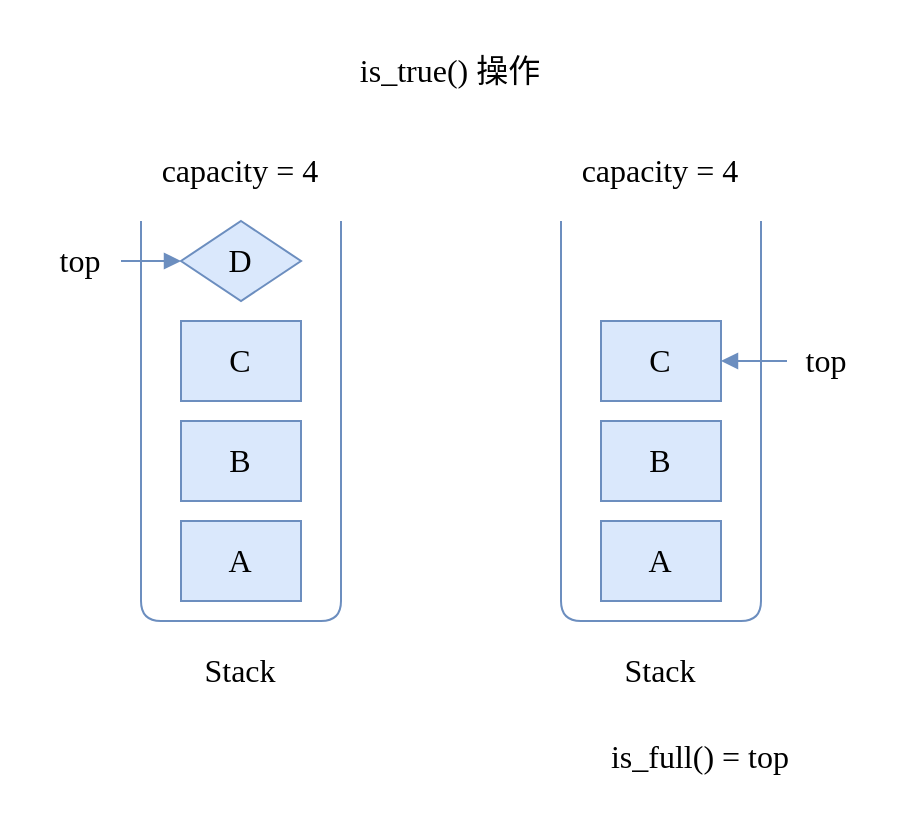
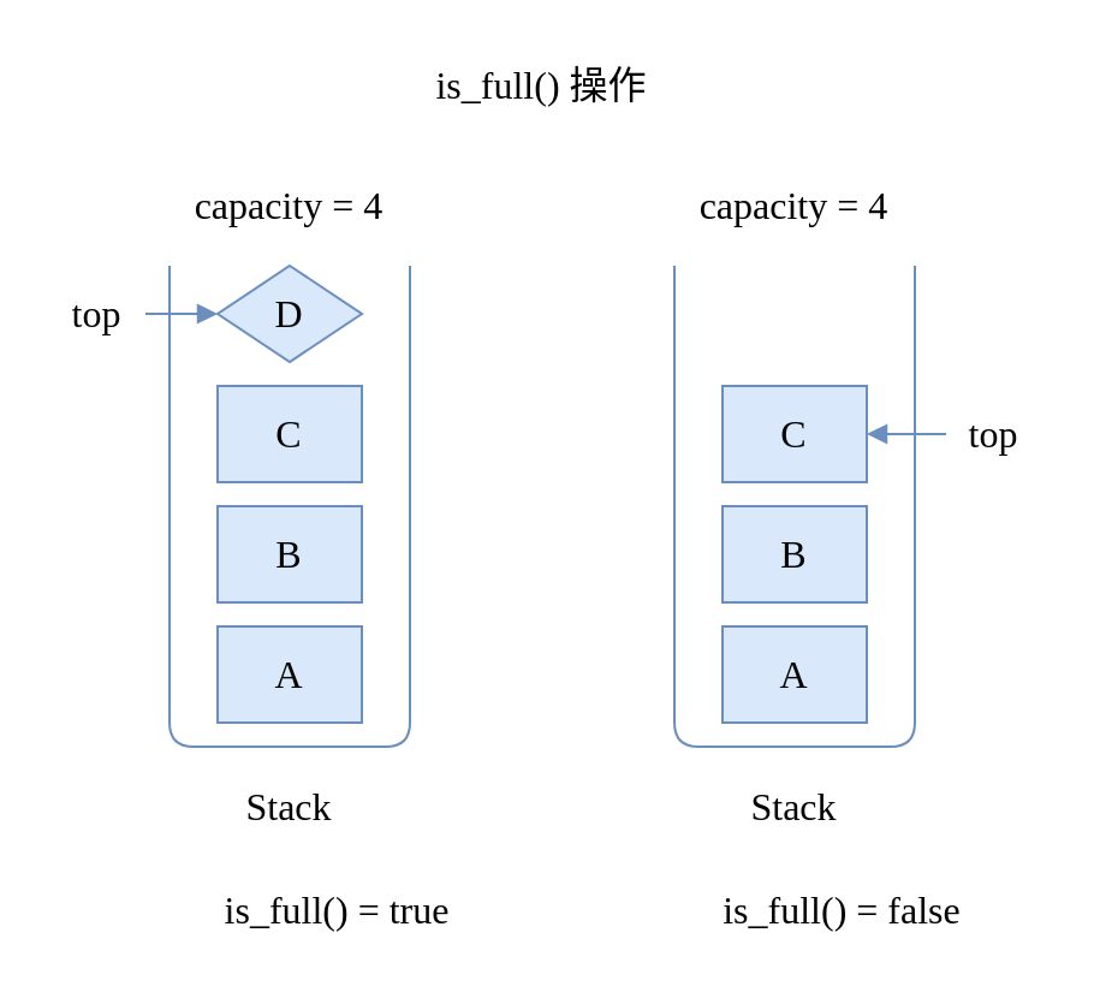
  <mxCell id="0" />
  <mxCell id="1" parent="0" />
  <mxCell id="2" value="A" style="rounded=0;whiteSpace=wrap;html=1;shadow=0;strokeColor=#6c8ebf;strokeWidth=1;fontFamily=Ubuntu;fontSize=16;fontStyle=0;fillColor=#dae8fc;" vertex="1" parent="1"><mxGeometry x="90" y="260" width="60" height="40" as="geometry" /></mxCell>
  <mxCell id="3" value="" style="endArrow=none;html=1;rounded=1;shadow=0;strokeColor=#6c8ebf;strokeWidth=1;fontFamily=Ubuntu;fontSize=14;fontStyle=0;fillColor=#dae8fc;" edge="1" parent="1"><mxGeometry width="50" height="50" relative="1" as="geometry"><mxPoint x="170" y="110" as="sourcePoint" /><mxPoint x="70" y="110" as="targetPoint" /><Array as="points"><mxPoint x="170" y="310" /><mxPoint x="70" y="310" /></Array></mxGeometry></mxCell>
  <mxCell id="4" value="B" style="rounded=0;whiteSpace=wrap;html=1;shadow=0;strokeColor=#6c8ebf;strokeWidth=1;fontFamily=Ubuntu;fontSize=16;fontStyle=0;fillColor=#dae8fc;" vertex="1" parent="1"><mxGeometry x="90" y="210" width="60" height="40" as="geometry" /></mxCell>
  <mxCell id="5" value="C" style="rounded=0;whiteSpace=wrap;html=1;shadow=0;strokeColor=#6c8ebf;strokeWidth=1;fontFamily=Ubuntu;fontSize=16;fontStyle=0;fillColor=#dae8fc;" vertex="1" parent="1"><mxGeometry x="90" y="160" width="60" height="40" as="geometry" /></mxCell>
  <mxCell id="6" style="edgeStyle=orthogonalEdgeStyle;rounded=1;orthogonalLoop=1;jettySize=auto;html=1;entryX=0;entryY=0.5;entryDx=0;entryDy=0;shadow=0;strokeColor=#6c8ebf;strokeWidth=1;fontFamily=Ubuntu;fontSize=14;fontStyle=0;endArrow=block;endFill=1;fillColor=#dae8fc;" edge="1" parent="1" source="7" target="10"><mxGeometry relative="1" as="geometry" /></mxCell>
  <mxCell id="7" value="top" style="text;html=1;align=center;verticalAlign=middle;whiteSpace=wrap;rounded=0;fontFamily=Ubuntu;fontSize=16;fontStyle=0;" vertex="1" parent="1"><mxGeometry x="20" y="115" width="40" height="30" as="geometry" /></mxCell>
  <mxCell id="8" value="Stack" style="text;html=1;align=center;verticalAlign=middle;whiteSpace=wrap;rounded=0;fontFamily=Ubuntu;fontSize=16;fontStyle=0;" vertex="1" parent="1"><mxGeometry x="90" y="320" width="60" height="30" as="geometry" /></mxCell>
- <mxCell id="9" value="is_true() 操作" style="text;html=1;align=center;verticalAlign=middle;whiteSpace=wrap;rounded=0;fontFamily=Ubuntu;fontSize=16;fontStyle=0;" vertex="1" parent="1"><mxGeometry x="155" y="20" width="140" height="30" as="geometry" /></mxCell>
+ <mxCell id="9" value="is_full() 操作" style="text;html=1;align=center;verticalAlign=middle;whiteSpace=wrap;rounded=0;fontFamily=Ubuntu;fontSize=16;fontStyle=0;" vertex="1" parent="1"><mxGeometry x="155" y="20" width="140" height="30" as="geometry" /></mxCell>
  <mxCell id="10" value="D" style="rhombus;whiteSpace=wrap;html=1;shadow=0;strokeColor=#6c8ebf;strokeWidth=1;fontFamily=Ubuntu;fontSize=16;fontStyle=0;fillColor=#dae8fc;" vertex="1" parent="1"><mxGeometry x="90" y="110" width="60" height="40" as="geometry" /></mxCell>
+ <mxCell id="11" value="is_full() = true" style="text;html=1;align=center;verticalAlign=middle;whiteSpace=wrap;rounded=0;fontFamily=Ubuntu;fontSize=16;fontStyle=0;" vertex="1" parent="1"><mxGeometry x="60" y="363" width="160" height="30" as="geometry" /></mxCell>
  <mxCell id="12" value="" style="endArrow=none;html=1;rounded=1;shadow=0;strokeColor=#6c8ebf;strokeWidth=1;fontFamily=Ubuntu;fontSize=14;fontStyle=0;fillColor=#dae8fc;" edge="1" parent="1"><mxGeometry width="50" height="50" relative="1" as="geometry"><mxPoint x="380" y="110" as="sourcePoint" /><mxPoint x="280" y="110" as="targetPoint" /><Array as="points"><mxPoint x="380" y="310" /><mxPoint x="280" y="310" /></Array></mxGeometry></mxCell>
  <mxCell id="13" style="edgeStyle=orthogonalEdgeStyle;rounded=1;orthogonalLoop=1;jettySize=auto;html=1;shadow=0;strokeColor=#6c8ebf;strokeWidth=1;fontFamily=Ubuntu;fontSize=14;fontStyle=0;endArrow=block;endFill=1;fillColor=#dae8fc;" edge="1" parent="1" source="14" target="19"><mxGeometry relative="1" as="geometry" /></mxCell>
  <mxCell id="14" value="top" style="text;html=1;align=center;verticalAlign=middle;whiteSpace=wrap;rounded=0;fontFamily=Ubuntu;fontSize=16;fontStyle=0;" vertex="1" parent="1"><mxGeometry x="393" y="165" width="40" height="30" as="geometry" /></mxCell>
  <mxCell id="15" value="Stack" style="text;html=1;align=center;verticalAlign=middle;whiteSpace=wrap;rounded=0;fontFamily=Ubuntu;fontSize=16;fontStyle=0;" vertex="1" parent="1"><mxGeometry x="300" y="320" width="60" height="30" as="geometry" /></mxCell>
- <mxCell id="16" value="is_full() = top" style="text;html=1;align=center;verticalAlign=middle;whiteSpace=wrap;rounded=0;fontFamily=Ubuntu;fontSize=16;fontStyle=0;" vertex="1" parent="1"><mxGeometry x="270" y="363" width="160" height="30" as="geometry" /></mxCell>
+ <mxCell id="16" value="is_full() = false" style="text;html=1;align=center;verticalAlign=middle;whiteSpace=wrap;rounded=0;fontFamily=Ubuntu;fontSize=16;fontStyle=0;" vertex="1" parent="1"><mxGeometry x="270" y="363" width="160" height="30" as="geometry" /></mxCell>
  <mxCell id="17" value="A" style="rounded=0;whiteSpace=wrap;html=1;shadow=0;strokeColor=#6c8ebf;strokeWidth=1;fontFamily=Ubuntu;fontSize=16;fontStyle=0;fillColor=#dae8fc;" vertex="1" parent="1"><mxGeometry x="300" y="260" width="60" height="40" as="geometry" /></mxCell>
  <mxCell id="18" value="B" style="rounded=0;whiteSpace=wrap;html=1;shadow=0;strokeColor=#6c8ebf;strokeWidth=1;fontFamily=Ubuntu;fontSize=16;fontStyle=0;fillColor=#dae8fc;" vertex="1" parent="1"><mxGeometry x="300" y="210" width="60" height="40" as="geometry" /></mxCell>
  <mxCell id="19" value="C" style="rounded=0;whiteSpace=wrap;html=1;shadow=0;strokeColor=#6c8ebf;strokeWidth=1;fontFamily=Ubuntu;fontSize=16;fontStyle=0;fillColor=#dae8fc;" vertex="1" parent="1"><mxGeometry x="300" y="160" width="60" height="40" as="geometry" /></mxCell>
  <mxCell id="20" value="capacity = 4" style="text;html=1;align=center;verticalAlign=middle;whiteSpace=wrap;rounded=0;fontFamily=Ubuntu;fontSize=16;fontStyle=0;" vertex="1" parent="1"><mxGeometry x="65" y="70" width="110" height="30" as="geometry" /></mxCell>
  <mxCell id="21" value="capacity = 4" style="text;html=1;align=center;verticalAlign=middle;whiteSpace=wrap;rounded=0;fontFamily=Ubuntu;fontSize=16;fontStyle=0;" vertex="1" parent="1"><mxGeometry x="275" y="70" width="110" height="30" as="geometry" /></mxCell>
